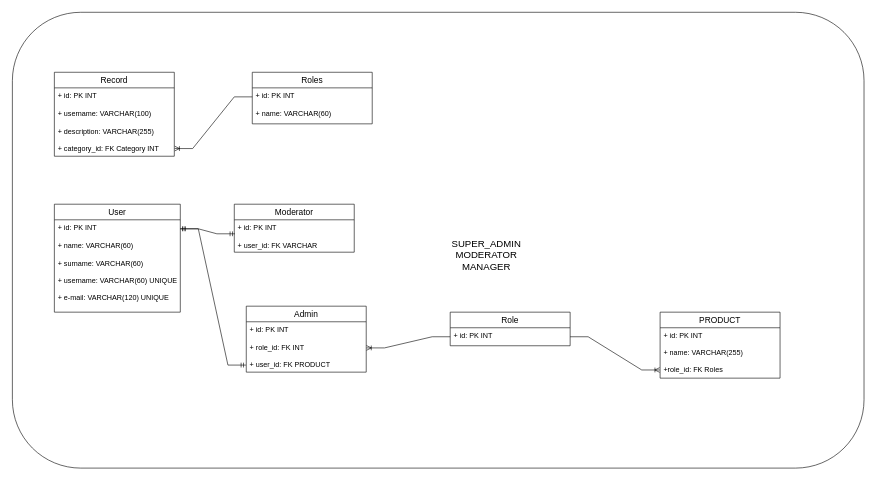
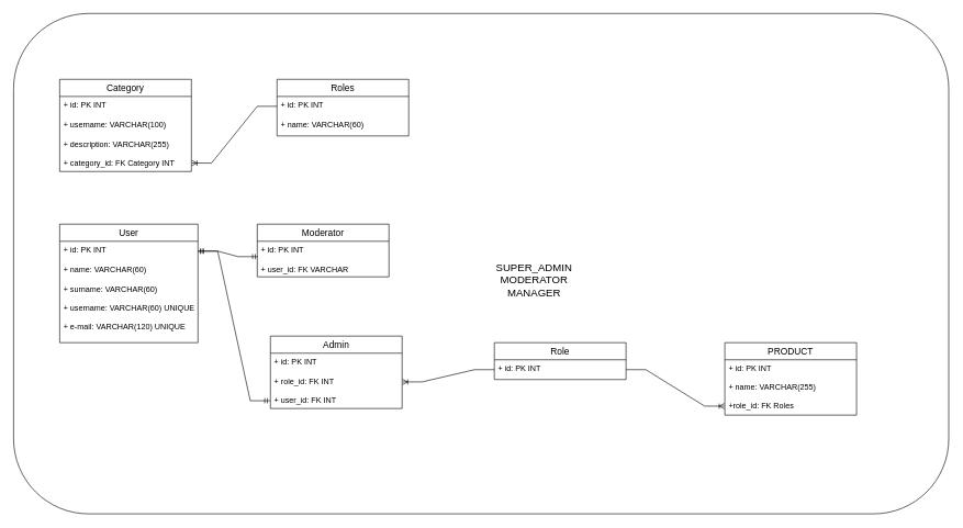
  <mxCell id="0" />
  <mxCell id="1" parent="0" />
  <mxCell id="2" value="" style="rounded=1;whiteSpace=wrap;html=1;" vertex="1" parent="1"><mxGeometry x="20" y="20" width="1420" height="760" as="geometry" /></mxCell>
- <mxCell id="3" value="Record" style="swimlane;fontStyle=0;childLayout=stackLayout;horizontal=1;startSize=26;horizontalStack=0;resizeParent=1;resizeParentMax=0;resizeLast=0;collapsible=1;marginBottom=0;align=center;fontSize=14;" parent="1" vertex="1"><mxGeometry x="90" y="120" width="200" height="140" as="geometry" /></mxCell>
+ <mxCell id="3" value="Category" style="swimlane;fontStyle=0;childLayout=stackLayout;horizontal=1;startSize=26;horizontalStack=0;resizeParent=1;resizeParentMax=0;resizeLast=0;collapsible=1;marginBottom=0;align=center;fontSize=14;" parent="1" vertex="1"><mxGeometry x="90" y="120" width="200" height="140" as="geometry" /></mxCell>
  <mxCell id="4" value="+ id: PK INT" style="text;strokeColor=none;fillColor=none;spacingLeft=4;spacingRight=4;overflow=hidden;rotatable=0;points=[[0,0.5],[1,0.5]];portConstraint=eastwest;fontSize=12;" parent="3" vertex="1"><mxGeometry y="26" width="200" height="30" as="geometry" /></mxCell>
  <mxCell id="5" value="+ username: VARCHAR(100)" style="text;strokeColor=none;fillColor=none;spacingLeft=4;spacingRight=4;overflow=hidden;rotatable=0;points=[[0,0.5],[1,0.5]];portConstraint=eastwest;fontSize=12;" parent="3" vertex="1"><mxGeometry y="56" width="200" height="30" as="geometry" /></mxCell>
  <mxCell id="6" value="+ description: VARCHAR(255)&#10;&#10;+ category_id: FK Category INT" style="text;strokeColor=none;fillColor=none;spacingLeft=4;spacingRight=4;overflow=hidden;rotatable=0;points=[[0,0.5],[1,0.5]];portConstraint=eastwest;fontSize=12;" parent="3" vertex="1"><mxGeometry y="86" width="200" height="54" as="geometry" /></mxCell>
  <mxCell id="7" style="edgeStyle=orthogonalEdgeStyle;rounded=0;orthogonalLoop=1;jettySize=auto;html=1;exitX=1;exitY=0.5;exitDx=0;exitDy=0;" parent="3" source="4" target="4" edge="1"><mxGeometry relative="1" as="geometry"><mxPoint x="170" y="41" as="targetPoint" /><Array as="points" /></mxGeometry></mxCell>
  <mxCell id="8" value="Roles" style="swimlane;fontStyle=0;childLayout=stackLayout;horizontal=1;startSize=26;horizontalStack=0;resizeParent=1;resizeParentMax=0;resizeLast=0;collapsible=1;marginBottom=0;align=center;fontSize=14;" parent="1" vertex="1"><mxGeometry x="420" y="120" width="200" height="86" as="geometry" /></mxCell>
  <mxCell id="9" value="+ id: PK INT" style="text;strokeColor=none;fillColor=none;spacingLeft=4;spacingRight=4;overflow=hidden;rotatable=0;points=[[0,0.5],[1,0.5]];portConstraint=eastwest;fontSize=12;" parent="8" vertex="1"><mxGeometry y="26" width="200" height="30" as="geometry" /></mxCell>
  <mxCell id="10" value="+ name: VARCHAR(60)" style="text;strokeColor=none;fillColor=none;spacingLeft=4;spacingRight=4;overflow=hidden;rotatable=0;points=[[0,0.5],[1,0.5]];portConstraint=eastwest;fontSize=12;" parent="8" vertex="1"><mxGeometry y="56" width="200" height="30" as="geometry" /></mxCell>
  <mxCell id="11" value="" style="edgeStyle=entityRelationEdgeStyle;fontSize=12;html=1;endArrow=ERoneToMany;rounded=0;exitX=0;exitY=0.5;exitDx=0;exitDy=0;entryX=1.003;entryY=0.763;entryDx=0;entryDy=0;entryPerimeter=0;" parent="1" source="9" target="6" edge="1"><mxGeometry width="100" height="100" relative="1" as="geometry"><mxPoint x="280" y="260" as="sourcePoint" /><mxPoint x="340" y="250" as="targetPoint" /></mxGeometry></mxCell>
  <mxCell id="12" value="User" style="swimlane;fontStyle=0;childLayout=stackLayout;horizontal=1;startSize=26;horizontalStack=0;resizeParent=1;resizeParentMax=0;resizeLast=0;collapsible=1;marginBottom=0;align=center;fontSize=14;" parent="1" vertex="1"><mxGeometry x="90" y="340" width="210" height="180" as="geometry" /></mxCell>
  <mxCell id="13" value="+ id: PK INT" style="text;strokeColor=none;fillColor=none;spacingLeft=4;spacingRight=4;overflow=hidden;rotatable=0;points=[[0,0.5],[1,0.5]];portConstraint=eastwest;fontSize=12;" parent="12" vertex="1"><mxGeometry y="26" width="210" height="30" as="geometry" /></mxCell>
  <mxCell id="14" value="+ name: VARCHAR(60)" style="text;strokeColor=none;fillColor=none;spacingLeft=4;spacingRight=4;overflow=hidden;rotatable=0;points=[[0,0.5],[1,0.5]];portConstraint=eastwest;fontSize=12;" parent="12" vertex="1"><mxGeometry y="56" width="210" height="30" as="geometry" /></mxCell>
  <mxCell id="15" value="+ surname: VARCHAR(60)&#10;&#10;+ username: VARCHAR(60) UNIQUE&#10;&#10;+ e-mail: VARCHAR(120) UNIQUE&#10;" style="text;strokeColor=none;fillColor=none;spacingLeft=4;spacingRight=4;overflow=hidden;rotatable=0;points=[[0,0.5],[1,0.5]];portConstraint=eastwest;fontSize=12;" parent="12" vertex="1"><mxGeometry y="86" width="210" height="94" as="geometry" /></mxCell>
  <mxCell id="16" value="Moderator" style="swimlane;fontStyle=0;childLayout=stackLayout;horizontal=1;startSize=26;horizontalStack=0;resizeParent=1;resizeParentMax=0;resizeLast=0;collapsible=1;marginBottom=0;align=center;fontSize=14;" parent="1" vertex="1"><mxGeometry x="390" y="340" width="200" height="80" as="geometry" /></mxCell>
  <mxCell id="17" value="+ id: PK INT" style="text;strokeColor=none;fillColor=none;spacingLeft=4;spacingRight=4;overflow=hidden;rotatable=0;points=[[0,0.5],[1,0.5]];portConstraint=eastwest;fontSize=12;" parent="16" vertex="1"><mxGeometry y="26" width="200" height="30" as="geometry" /></mxCell>
  <mxCell id="18" value="+ user_id: FK VARCHAR" style="text;strokeColor=none;fillColor=none;spacingLeft=4;spacingRight=4;overflow=hidden;rotatable=0;points=[[0,0.5],[1,0.5]];portConstraint=eastwest;fontSize=12;" parent="16" vertex="1"><mxGeometry y="56" width="200" height="24" as="geometry" /></mxCell>
  <mxCell id="19" value="" style="edgeStyle=entityRelationEdgeStyle;fontSize=12;html=1;endArrow=ERmandOne;startArrow=ERmandOne;rounded=0;exitX=1;exitY=0.5;exitDx=0;exitDy=0;entryX=0.005;entryY=0.778;entryDx=0;entryDy=0;entryPerimeter=0;" parent="1" source="13" target="17" edge="1"><mxGeometry width="100" height="100" relative="1" as="geometry"><mxPoint x="290" y="490" as="sourcePoint" /><mxPoint x="380" y="390" as="targetPoint" /></mxGeometry></mxCell>
  <mxCell id="20" value="Admin" style="swimlane;fontStyle=0;childLayout=stackLayout;horizontal=1;startSize=26;horizontalStack=0;resizeParent=1;resizeParentMax=0;resizeLast=0;collapsible=1;marginBottom=0;align=center;fontSize=14;" parent="1" vertex="1"><mxGeometry x="410" y="510" width="200" height="110" as="geometry" /></mxCell>
  <mxCell id="21" value="+ id: PK INT" style="text;strokeColor=none;fillColor=none;spacingLeft=4;spacingRight=4;overflow=hidden;rotatable=0;points=[[0,0.5],[1,0.5]];portConstraint=eastwest;fontSize=12;" parent="20" vertex="1"><mxGeometry y="26" width="200" height="30" as="geometry" /></mxCell>
- <mxCell id="22" value="+ role_id: FK INT&#10;&#10;+ user_id: FK PRODUCT" style="text;strokeColor=none;fillColor=none;spacingLeft=4;spacingRight=4;overflow=hidden;rotatable=0;points=[[0,0.5],[1,0.5]];portConstraint=eastwest;fontSize=12;" parent="20" vertex="1"><mxGeometry y="56" width="200" height="54" as="geometry" /></mxCell>
+ <mxCell id="22" value="+ role_id: FK INT&#10;&#10;+ user_id: FK INT" style="text;strokeColor=none;fillColor=none;spacingLeft=4;spacingRight=4;overflow=hidden;rotatable=0;points=[[0,0.5],[1,0.5]];portConstraint=eastwest;fontSize=12;" parent="20" vertex="1"><mxGeometry y="56" width="200" height="54" as="geometry" /></mxCell>
  <mxCell id="23" value="" style="edgeStyle=entityRelationEdgeStyle;fontSize=12;html=1;endArrow=ERmandOne;startArrow=ERmandOne;rounded=0;entryX=-0.003;entryY=0.782;entryDx=0;entryDy=0;entryPerimeter=0;exitX=1;exitY=0.5;exitDx=0;exitDy=0;" parent="1" source="13" target="22" edge="1"><mxGeometry width="100" height="100" relative="1" as="geometry"><mxPoint x="280" y="470" as="sourcePoint" /><mxPoint x="389.6" y="539.01" as="targetPoint" /></mxGeometry></mxCell>
  <mxCell id="24" value="Role" style="swimlane;fontStyle=0;childLayout=stackLayout;horizontal=1;startSize=26;horizontalStack=0;resizeParent=1;resizeParentMax=0;resizeLast=0;collapsible=1;marginBottom=0;align=center;fontSize=14;" parent="1" vertex="1"><mxGeometry x="750" y="520" width="200" height="56" as="geometry" /></mxCell>
  <mxCell id="25" value="+ id: PK INT" style="text;strokeColor=none;fillColor=none;spacingLeft=4;spacingRight=4;overflow=hidden;rotatable=0;points=[[0,0.5],[1,0.5]];portConstraint=eastwest;fontSize=12;" parent="24" vertex="1"><mxGeometry y="26" width="200" height="30" as="geometry" /></mxCell>
  <mxCell id="26" value="SUPER_ADMIN&lt;br style=&quot;font-size: 16px;&quot;&gt;MODERATOR&lt;br style=&quot;font-size: 16px;&quot;&gt;MANAGER&lt;br style=&quot;font-size: 16px;&quot;&gt;" style="text;html=1;align=center;verticalAlign=middle;resizable=0;points=[];autosize=1;strokeColor=none;fillColor=none;fontSize=16;" parent="1" vertex="1"><mxGeometry x="740" y="390" width="140" height="70" as="geometry" /></mxCell>
  <mxCell id="27" value="" style="edgeStyle=entityRelationEdgeStyle;fontSize=12;html=1;endArrow=ERoneToMany;rounded=0;entryX=1.002;entryY=0.252;entryDx=0;entryDy=0;entryPerimeter=0;exitX=0;exitY=0.5;exitDx=0;exitDy=0;" parent="1" source="25" target="22" edge="1"><mxGeometry width="100" height="100" relative="1" as="geometry"><mxPoint x="620" y="670" as="sourcePoint" /><mxPoint x="720" y="570" as="targetPoint" /></mxGeometry></mxCell>
  <mxCell id="28" value="PRODUCT" style="swimlane;fontStyle=0;childLayout=stackLayout;horizontal=1;startSize=26;horizontalStack=0;resizeParent=1;resizeParentMax=0;resizeLast=0;collapsible=1;marginBottom=0;align=center;fontSize=14;" parent="1" vertex="1"><mxGeometry x="1100" y="520" width="200" height="110" as="geometry" /></mxCell>
  <mxCell id="29" value="+ id: PK INT&#10;&#10;+ name: VARCHAR(255)&#10;&#10;+role_id: FK Roles&#10;&#10;" style="text;strokeColor=none;fillColor=none;spacingLeft=4;spacingRight=4;overflow=hidden;rotatable=0;points=[[0,0.5],[1,0.5]];portConstraint=eastwest;fontSize=12;" parent="28" vertex="1"><mxGeometry y="26" width="200" height="84" as="geometry" /></mxCell>
  <mxCell id="30" value="" style="edgeStyle=entityRelationEdgeStyle;fontSize=12;html=1;endArrow=ERoneToMany;rounded=0;entryX=-0.003;entryY=0.838;entryDx=0;entryDy=0;entryPerimeter=0;exitX=1;exitY=0.5;exitDx=0;exitDy=0;" parent="1" source="25" target="29" edge="1"><mxGeometry width="100" height="100" relative="1" as="geometry"><mxPoint x="990" y="630" as="sourcePoint" /><mxPoint x="1090" y="530" as="targetPoint" /></mxGeometry></mxCell>
